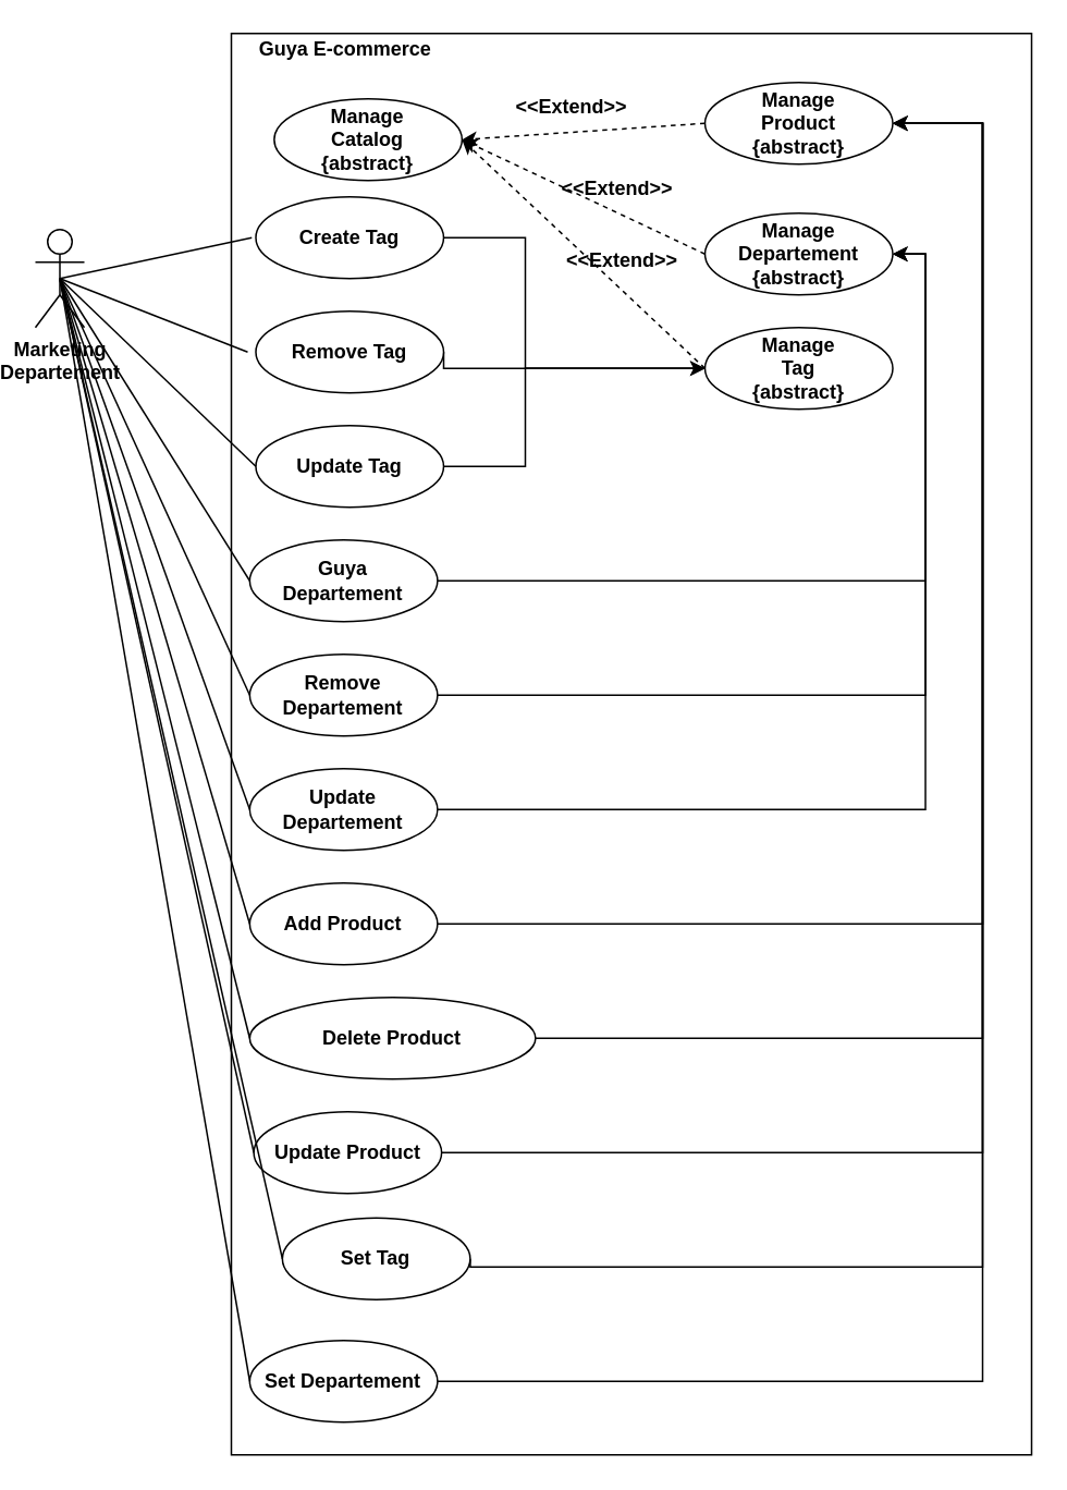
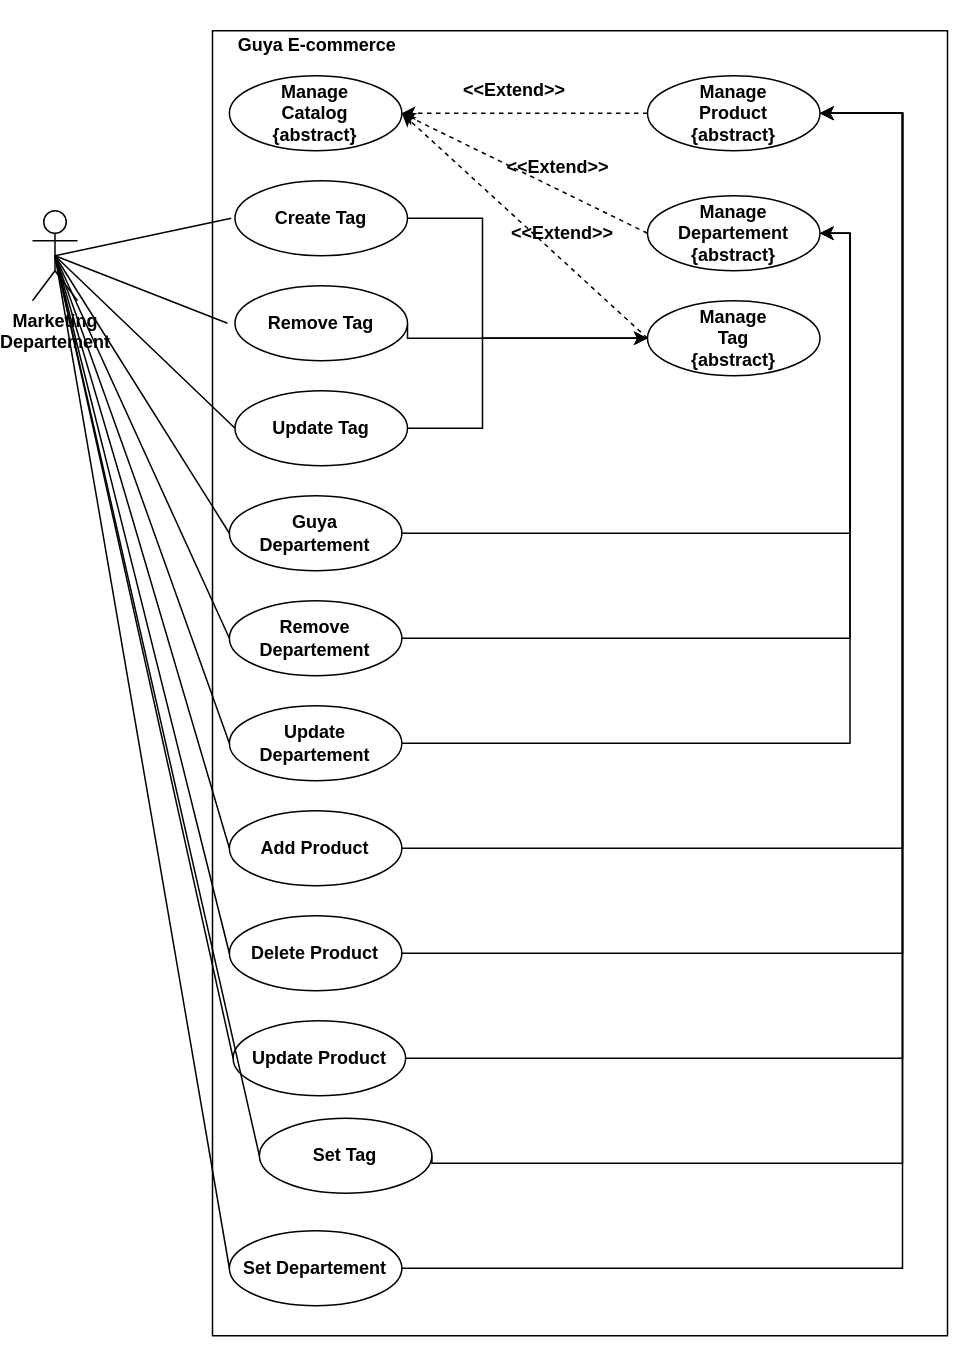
  <mxCell id="0" />
  <mxCell id="1" parent="0" />
  <mxCell id="2" value="Marketing&lt;br&gt;Departement" style="shape=umlActor;verticalLabelPosition=bottom;labelBackgroundColor=#ffffff;verticalAlign=top;html=1;outlineConnect=0;fontStyle=1" vertex="1" parent="1"><mxGeometry x="20" y="140" width="30" height="60" as="geometry" /></mxCell>
  <mxCell id="3" value="" style="rounded=0;whiteSpace=wrap;html=1;" vertex="1" parent="1"><mxGeometry x="140" y="20" width="490" height="870" as="geometry" /></mxCell>
  <mxCell id="4" value="Guya E-commerce" style="text;html=1;strokeColor=none;fillColor=none;align=center;verticalAlign=middle;whiteSpace=wrap;rounded=0;fontStyle=1" vertex="1" parent="1"><mxGeometry x="150" y="20" width="120" height="20" as="geometry" /></mxCell>
- <mxCell id="5" value="Manage &lt;br&gt;Catalog&lt;br&gt;{abstract}" style="ellipse;whiteSpace=wrap;html=1;fontStyle=1;align=center;horizontal=1;labelBackgroundColor=none;labelBorderColor=none;shadow=0;" vertex="1" parent="1"><mxGeometry x="166.25" y="60" width="115" height="50" as="geometry" /></mxCell>
+ <mxCell id="5" value="Manage &lt;br&gt;Catalog&lt;br&gt;{abstract}" style="ellipse;whiteSpace=wrap;html=1;fontStyle=1;align=center;horizontal=1;labelBackgroundColor=none;labelBorderColor=none;shadow=0;" vertex="1" parent="1"><mxGeometry x="151.25" y="50" width="115" height="50" as="geometry" /></mxCell>
  <mxCell id="6" value="Manage &lt;br&gt;Product&lt;br&gt;{abstract}" style="ellipse;whiteSpace=wrap;html=1;fontStyle=1;align=center;horizontal=1;labelBackgroundColor=none;labelBorderColor=none;shadow=0;" vertex="1" parent="1"><mxGeometry x="430" y="50" width="115" height="50" as="geometry" /></mxCell>
  <mxCell id="7" value="Manage &lt;br&gt;Departement&lt;br&gt;{abstract}" style="ellipse;whiteSpace=wrap;html=1;fontStyle=1;align=center;horizontal=1;labelBackgroundColor=none;labelBorderColor=none;shadow=0;" vertex="1" parent="1"><mxGeometry x="430" y="130" width="115" height="50" as="geometry" /></mxCell>
  <mxCell id="8" value="Manage &lt;br&gt;Tag&lt;br&gt;{abstract}" style="ellipse;whiteSpace=wrap;html=1;fontStyle=1;align=center;horizontal=1;labelBackgroundColor=none;labelBorderColor=none;shadow=0;" vertex="1" parent="1"><mxGeometry x="430" y="200" width="115" height="50" as="geometry" /></mxCell>
  <mxCell id="9" style="edgeStyle=orthogonalEdgeStyle;rounded=0;orthogonalLoop=1;jettySize=auto;html=1;exitX=1;exitY=0.5;exitDx=0;exitDy=0;entryX=1;entryY=0.5;entryDx=0;entryDy=0;" edge="1" parent="1" source="10" target="7"><mxGeometry relative="1" as="geometry" /></mxCell>
  <mxCell id="10" value="Guya&lt;br&gt;Departement" style="ellipse;whiteSpace=wrap;html=1;fontStyle=1;align=center;horizontal=1;labelBackgroundColor=none;labelBorderColor=none;shadow=0;" vertex="1" parent="1"><mxGeometry x="151.25" y="330" width="115" height="50" as="geometry" /></mxCell>
  <mxCell id="11" style="edgeStyle=orthogonalEdgeStyle;rounded=0;orthogonalLoop=1;jettySize=auto;html=1;exitX=1;exitY=0.5;exitDx=0;exitDy=0;entryX=1;entryY=0.5;entryDx=0;entryDy=0;" edge="1" parent="1" source="12" target="7"><mxGeometry relative="1" as="geometry" /></mxCell>
  <mxCell id="12" value="Remove Departement" style="ellipse;whiteSpace=wrap;html=1;fontStyle=1;align=center;horizontal=1;labelBackgroundColor=none;labelBorderColor=none;shadow=0;" vertex="1" parent="1"><mxGeometry x="151.25" y="400" width="115" height="50" as="geometry" /></mxCell>
  <mxCell id="13" style="edgeStyle=orthogonalEdgeStyle;rounded=0;orthogonalLoop=1;jettySize=auto;html=1;exitX=1;exitY=0.5;exitDx=0;exitDy=0;entryX=1;entryY=0.5;entryDx=0;entryDy=0;" edge="1" parent="1" source="14" target="7"><mxGeometry relative="1" as="geometry" /></mxCell>
  <mxCell id="14" value="Update Departement" style="ellipse;whiteSpace=wrap;html=1;fontStyle=1;align=center;horizontal=1;labelBackgroundColor=none;labelBorderColor=none;shadow=0;" vertex="1" parent="1"><mxGeometry x="151.25" y="470" width="115" height="50" as="geometry" /></mxCell>
  <mxCell id="15" style="edgeStyle=orthogonalEdgeStyle;rounded=0;orthogonalLoop=1;jettySize=auto;html=1;exitX=1;exitY=0.5;exitDx=0;exitDy=0;entryX=1;entryY=0.5;entryDx=0;entryDy=0;" edge="1" parent="1" source="16" target="6"><mxGeometry relative="1" as="geometry"><Array as="points"><mxPoint x="600" y="565" /><mxPoint x="600" y="75" /></Array></mxGeometry></mxCell>
  <mxCell id="16" value="Add Product" style="ellipse;whiteSpace=wrap;html=1;fontStyle=1;align=center;horizontal=1;labelBackgroundColor=none;labelBorderColor=none;shadow=0;" vertex="1" parent="1"><mxGeometry x="151.25" y="540" width="115" height="50" as="geometry" /></mxCell>
  <mxCell id="17" style="edgeStyle=orthogonalEdgeStyle;rounded=0;orthogonalLoop=1;jettySize=auto;html=1;exitX=1;exitY=0.5;exitDx=0;exitDy=0;entryX=1;entryY=0.5;entryDx=0;entryDy=0;" edge="1" parent="1" source="18" target="6"><mxGeometry relative="1" as="geometry"><Array as="points"><mxPoint x="600" y="635" /><mxPoint x="600" y="75" /></Array></mxGeometry></mxCell>
- <mxCell id="18" value="Delete Product" style="ellipse;whiteSpace=wrap;html=1;fontStyle=1;align=center;horizontal=1;labelBackgroundColor=none;labelBorderColor=none;shadow=0;" vertex="1" parent="1"><mxGeometry x="151.25" y="610" width="175" height="50" as="geometry" /></mxCell>
+ <mxCell id="18" value="Delete Product" style="ellipse;whiteSpace=wrap;html=1;fontStyle=1;align=center;horizontal=1;labelBackgroundColor=none;labelBorderColor=none;shadow=0;" vertex="1" parent="1"><mxGeometry x="151.25" y="610" width="115" height="50" as="geometry" /></mxCell>
  <mxCell id="19" style="edgeStyle=orthogonalEdgeStyle;rounded=0;orthogonalLoop=1;jettySize=auto;html=1;exitX=1;exitY=0.5;exitDx=0;exitDy=0;entryX=1;entryY=0.5;entryDx=0;entryDy=0;" edge="1" parent="1" source="20" target="6"><mxGeometry relative="1" as="geometry"><Array as="points"><mxPoint x="600" y="705" /><mxPoint x="600" y="75" /></Array></mxGeometry></mxCell>
  <mxCell id="20" value="Update Product" style="ellipse;whiteSpace=wrap;html=1;fontStyle=1;align=center;horizontal=1;labelBackgroundColor=none;labelBorderColor=none;shadow=0;" vertex="1" parent="1"><mxGeometry x="153.75" y="680" width="115" height="50" as="geometry" /></mxCell>
  <mxCell id="21" style="edgeStyle=orthogonalEdgeStyle;rounded=0;orthogonalLoop=1;jettySize=auto;html=1;exitX=1;exitY=0.5;exitDx=0;exitDy=0;entryX=0;entryY=0.5;entryDx=0;entryDy=0;" edge="1" parent="1" source="22" target="8"><mxGeometry relative="1" as="geometry"><Array as="points"><mxPoint x="320" y="145" /><mxPoint x="320" y="225" /></Array></mxGeometry></mxCell>
  <mxCell id="22" value="Create Tag" style="ellipse;whiteSpace=wrap;html=1;fontStyle=1;align=center;horizontal=1;labelBackgroundColor=none;labelBorderColor=none;shadow=0;" vertex="1" parent="1"><mxGeometry x="155" y="120" width="115" height="50" as="geometry" /></mxCell>
  <mxCell id="23" style="edgeStyle=orthogonalEdgeStyle;rounded=0;orthogonalLoop=1;jettySize=auto;html=1;exitX=1;exitY=0.5;exitDx=0;exitDy=0;entryX=0;entryY=0.5;entryDx=0;entryDy=0;endArrow=none;" edge="1" parent="1" source="24" target="8"><mxGeometry relative="1" as="geometry"><Array as="points"><mxPoint x="270" y="225" /></Array></mxGeometry></mxCell>
  <mxCell id="24" value="Remove Tag" style="ellipse;whiteSpace=wrap;html=1;fontStyle=1;align=center;horizontal=1;labelBackgroundColor=none;labelBorderColor=none;shadow=0;" vertex="1" parent="1"><mxGeometry x="155" y="190" width="115" height="50" as="geometry" /></mxCell>
  <mxCell id="25" style="edgeStyle=orthogonalEdgeStyle;rounded=0;orthogonalLoop=1;jettySize=auto;html=1;exitX=1;exitY=0.5;exitDx=0;exitDy=0;entryX=0;entryY=0.5;entryDx=0;entryDy=0;" edge="1" parent="1" source="26" target="8"><mxGeometry relative="1" as="geometry"><Array as="points"><mxPoint x="320" y="285" /><mxPoint x="320" y="225" /></Array></mxGeometry></mxCell>
  <mxCell id="26" value="Update Tag" style="ellipse;whiteSpace=wrap;html=1;fontStyle=1;align=center;horizontal=1;labelBackgroundColor=none;labelBorderColor=none;shadow=0;" vertex="1" parent="1"><mxGeometry x="155" y="260" width="115" height="50" as="geometry" /></mxCell>
  <mxCell id="27" style="edgeStyle=orthogonalEdgeStyle;rounded=0;orthogonalLoop=1;jettySize=auto;html=1;exitX=1;exitY=0.5;exitDx=0;exitDy=0;entryX=1;entryY=0.5;entryDx=0;entryDy=0;" edge="1" parent="1" source="28" target="6"><mxGeometry relative="1" as="geometry"><Array as="points"><mxPoint x="600" y="775" /><mxPoint x="600" y="75" /></Array></mxGeometry></mxCell>
  <mxCell id="28" value="Set Tag" style="ellipse;whiteSpace=wrap;html=1;fontStyle=1;align=center;horizontal=1;labelBackgroundColor=none;labelBorderColor=none;shadow=0;" vertex="1" parent="1"><mxGeometry x="171.25" y="745" width="115" height="50" as="geometry" /></mxCell>
  <mxCell id="29" style="edgeStyle=orthogonalEdgeStyle;rounded=0;orthogonalLoop=1;jettySize=auto;html=1;exitX=1;exitY=0.5;exitDx=0;exitDy=0;entryX=1;entryY=0.5;entryDx=0;entryDy=0;" edge="1" parent="1" source="30" target="6"><mxGeometry relative="1" as="geometry"><Array as="points"><mxPoint x="600" y="845" /><mxPoint x="600" y="75" /></Array></mxGeometry></mxCell>
  <mxCell id="30" value="Set Departement" style="ellipse;whiteSpace=wrap;html=1;fontStyle=1;align=center;horizontal=1;labelBackgroundColor=none;labelBorderColor=none;shadow=0;" vertex="1" parent="1"><mxGeometry x="151.25" y="820" width="115" height="50" as="geometry" /></mxCell>
  <mxCell id="31" value="" style="endArrow=none;html=1;entryX=0;entryY=0.5;entryDx=0;entryDy=0;" edge="1" parent="1"><mxGeometry width="50" height="50" relative="1" as="geometry"><mxPoint x="35" y="170" as="sourcePoint" /><mxPoint x="152.5" y="145" as="targetPoint" /></mxGeometry></mxCell>
  <mxCell id="32" value="" style="endArrow=none;html=1;entryX=0;entryY=0.5;entryDx=0;entryDy=0;exitX=0.5;exitY=0.5;exitDx=0;exitDy=0;exitPerimeter=0;" edge="1" parent="1" source="2"><mxGeometry width="50" height="50" relative="1" as="geometry"><mxPoint x="45" y="180" as="sourcePoint" /><mxPoint x="150" y="215" as="targetPoint" /></mxGeometry></mxCell>
  <mxCell id="33" value="&amp;lt;&amp;lt;Extend&amp;gt;&amp;gt;" style="html=1;verticalAlign=middle;entryX=1;entryY=0.5;entryDx=0;entryDy=0;fontSize=12;fontStyle=1;fillColor=#ffffff;labelBackgroundColor=none;labelBorderColor=none;exitX=0;exitY=0.5;exitDx=0;exitDy=0;dashed=1;" edge="1" parent="1" source="6" target="5"><mxGeometry x="0.091" y="-15" relative="1" as="geometry"><mxPoint x="492.5" y="125" as="sourcePoint" /><mxPoint x="327.5" y="155" as="targetPoint" /><Array as="points" /><mxPoint as="offset" /></mxGeometry></mxCell>
  <mxCell id="34" value="&amp;lt;&amp;lt;Extend&amp;gt;&amp;gt;" style="html=1;verticalAlign=middle;entryX=1;entryY=0.5;entryDx=0;entryDy=0;fontSize=12;fontStyle=1;fillColor=#ffffff;labelBackgroundColor=none;labelBorderColor=none;exitX=0;exitY=0.5;exitDx=0;exitDy=0;dashed=1;" edge="1" parent="1" source="7" target="5"><mxGeometry x="-0.201" y="-13" relative="1" as="geometry"><mxPoint x="450" y="85" as="sourcePoint" /><mxPoint x="395" y="85" as="targetPoint" /><Array as="points" /><mxPoint as="offset" /></mxGeometry></mxCell>
  <mxCell id="35" value="&amp;lt;&amp;lt;Extend&amp;gt;&amp;gt;" style="html=1;verticalAlign=middle;entryX=1;entryY=0.5;entryDx=0;entryDy=0;fontSize=12;fontStyle=1;fillColor=#ffffff;labelBackgroundColor=none;labelBorderColor=none;exitX=0;exitY=0.5;exitDx=0;exitDy=0;dashed=1;" edge="1" parent="1" source="8" target="5"><mxGeometry x="-0.201" y="-13" relative="1" as="geometry"><mxPoint x="440" y="155" as="sourcePoint" /><mxPoint x="367.981" y="92.755" as="targetPoint" /><Array as="points" /><mxPoint as="offset" /></mxGeometry></mxCell>
  <mxCell id="36" style="edgeStyle=none;orthogonalLoop=1;jettySize=auto;html=1;exitX=0.5;exitY=0.5;exitDx=0;exitDy=0;exitPerimeter=0;entryX=0;entryY=0.5;entryDx=0;entryDy=0;endArrow=none;" edge="1" parent="1" source="2" target="26"><mxGeometry relative="1" as="geometry" /></mxCell>
  <mxCell id="37" style="edgeStyle=none;orthogonalLoop=1;jettySize=auto;html=1;exitX=0.5;exitY=0.5;exitDx=0;exitDy=0;exitPerimeter=0;entryX=0;entryY=0.5;entryDx=0;entryDy=0;endArrow=none;" edge="1" parent="1" source="2" target="10"><mxGeometry relative="1" as="geometry" /></mxCell>
  <mxCell id="38" style="edgeStyle=none;orthogonalLoop=1;jettySize=auto;html=1;exitX=0.5;exitY=0.5;exitDx=0;exitDy=0;exitPerimeter=0;entryX=0;entryY=0.5;entryDx=0;entryDy=0;endArrow=none;" edge="1" parent="1" source="2" target="12"><mxGeometry relative="1" as="geometry" /></mxCell>
  <mxCell id="39" style="edgeStyle=none;orthogonalLoop=1;jettySize=auto;html=1;exitX=0.5;exitY=0.5;exitDx=0;exitDy=0;exitPerimeter=0;entryX=0;entryY=0.5;entryDx=0;entryDy=0;endArrow=none;" edge="1" parent="1" source="2" target="14"><mxGeometry relative="1" as="geometry" /></mxCell>
  <mxCell id="40" style="edgeStyle=none;orthogonalLoop=1;jettySize=auto;html=1;exitX=0.5;exitY=0.5;exitDx=0;exitDy=0;exitPerimeter=0;entryX=0;entryY=0.5;entryDx=0;entryDy=0;endArrow=none;" edge="1" parent="1" source="2" target="16"><mxGeometry relative="1" as="geometry" /></mxCell>
  <mxCell id="41" style="edgeStyle=none;orthogonalLoop=1;jettySize=auto;html=1;exitX=0.5;exitY=0.5;exitDx=0;exitDy=0;exitPerimeter=0;entryX=0;entryY=0.5;entryDx=0;entryDy=0;endArrow=none;" edge="1" parent="1" source="2" target="18"><mxGeometry relative="1" as="geometry" /></mxCell>
  <mxCell id="42" style="edgeStyle=none;orthogonalLoop=1;jettySize=auto;html=1;exitX=0.5;exitY=0.5;exitDx=0;exitDy=0;exitPerimeter=0;entryX=0;entryY=0.5;entryDx=0;entryDy=0;endArrow=none;" edge="1" parent="1" source="2" target="20"><mxGeometry relative="1" as="geometry" /></mxCell>
  <mxCell id="43" style="edgeStyle=none;orthogonalLoop=1;jettySize=auto;html=1;exitX=0.5;exitY=0.5;exitDx=0;exitDy=0;exitPerimeter=0;entryX=0;entryY=0.5;entryDx=0;entryDy=0;endArrow=none;" edge="1" parent="1" source="2" target="28"><mxGeometry relative="1" as="geometry" /></mxCell>
  <mxCell id="44" style="edgeStyle=none;orthogonalLoop=1;jettySize=auto;html=1;exitX=0.5;exitY=0.5;exitDx=0;exitDy=0;exitPerimeter=0;entryX=0;entryY=0.5;entryDx=0;entryDy=0;endArrow=none;" edge="1" parent="1" source="2" target="30"><mxGeometry relative="1" as="geometry" /></mxCell>
